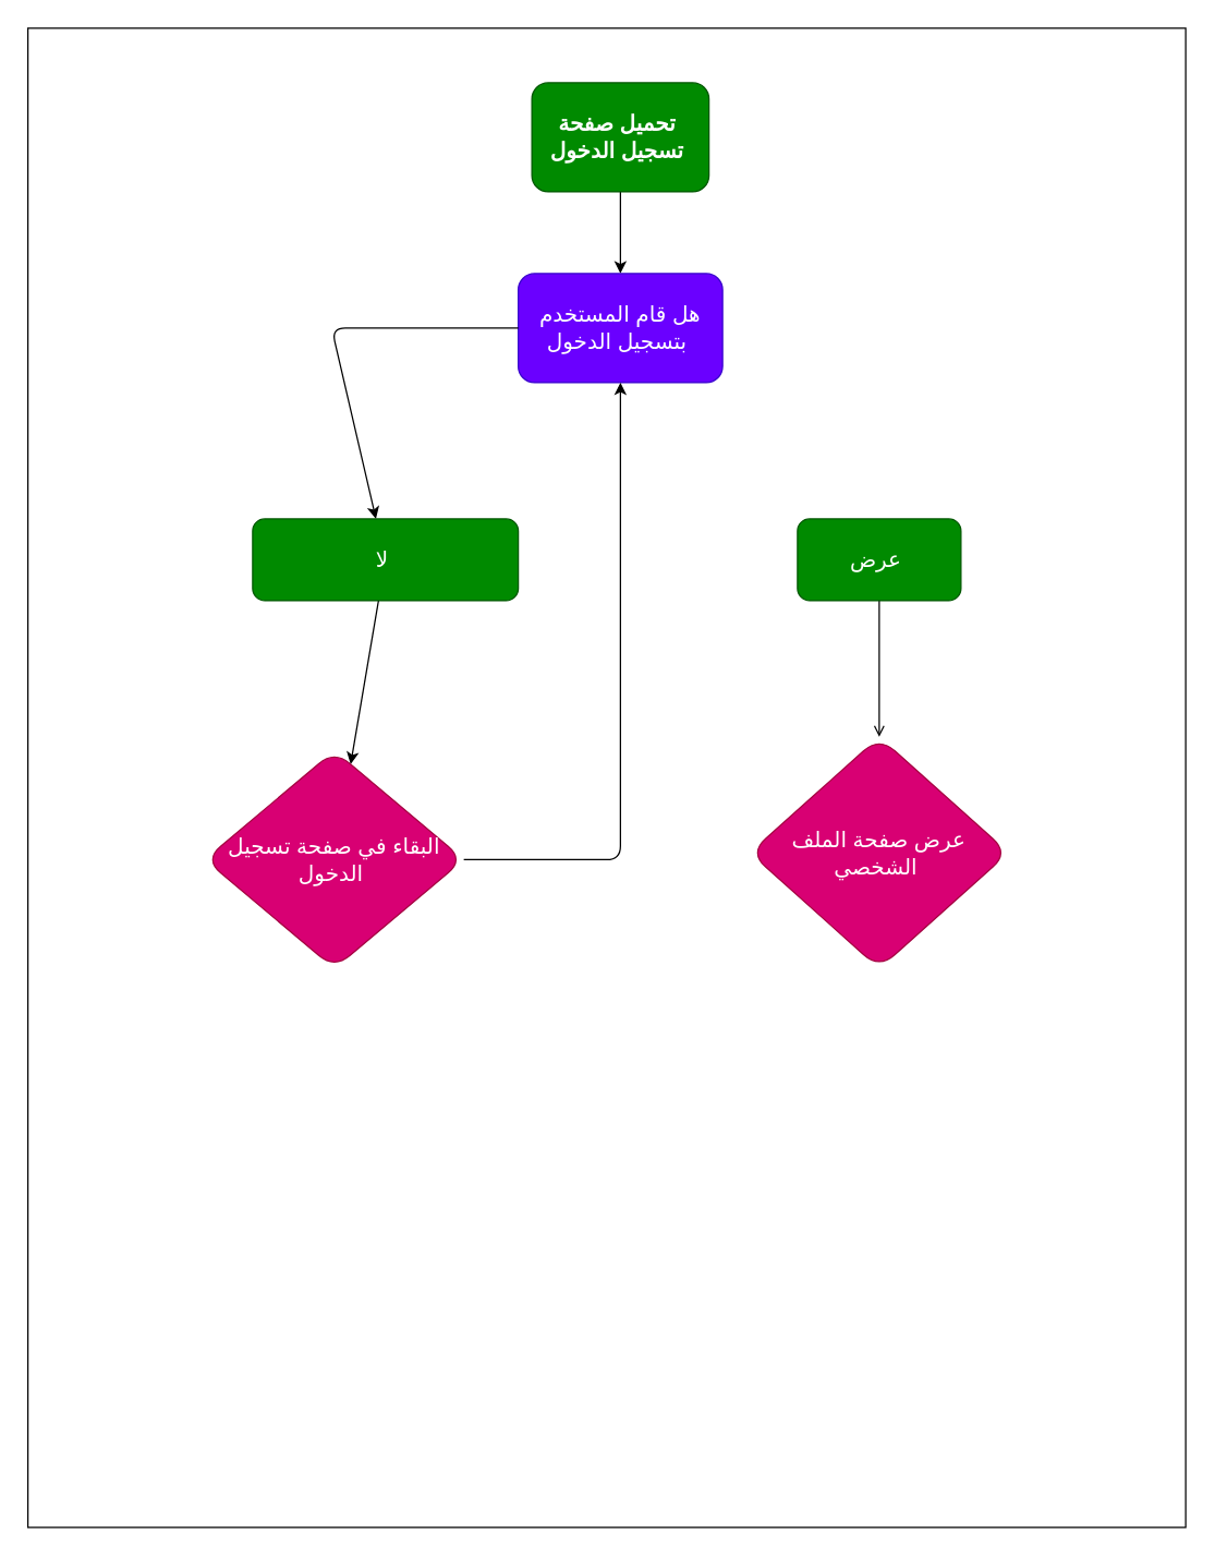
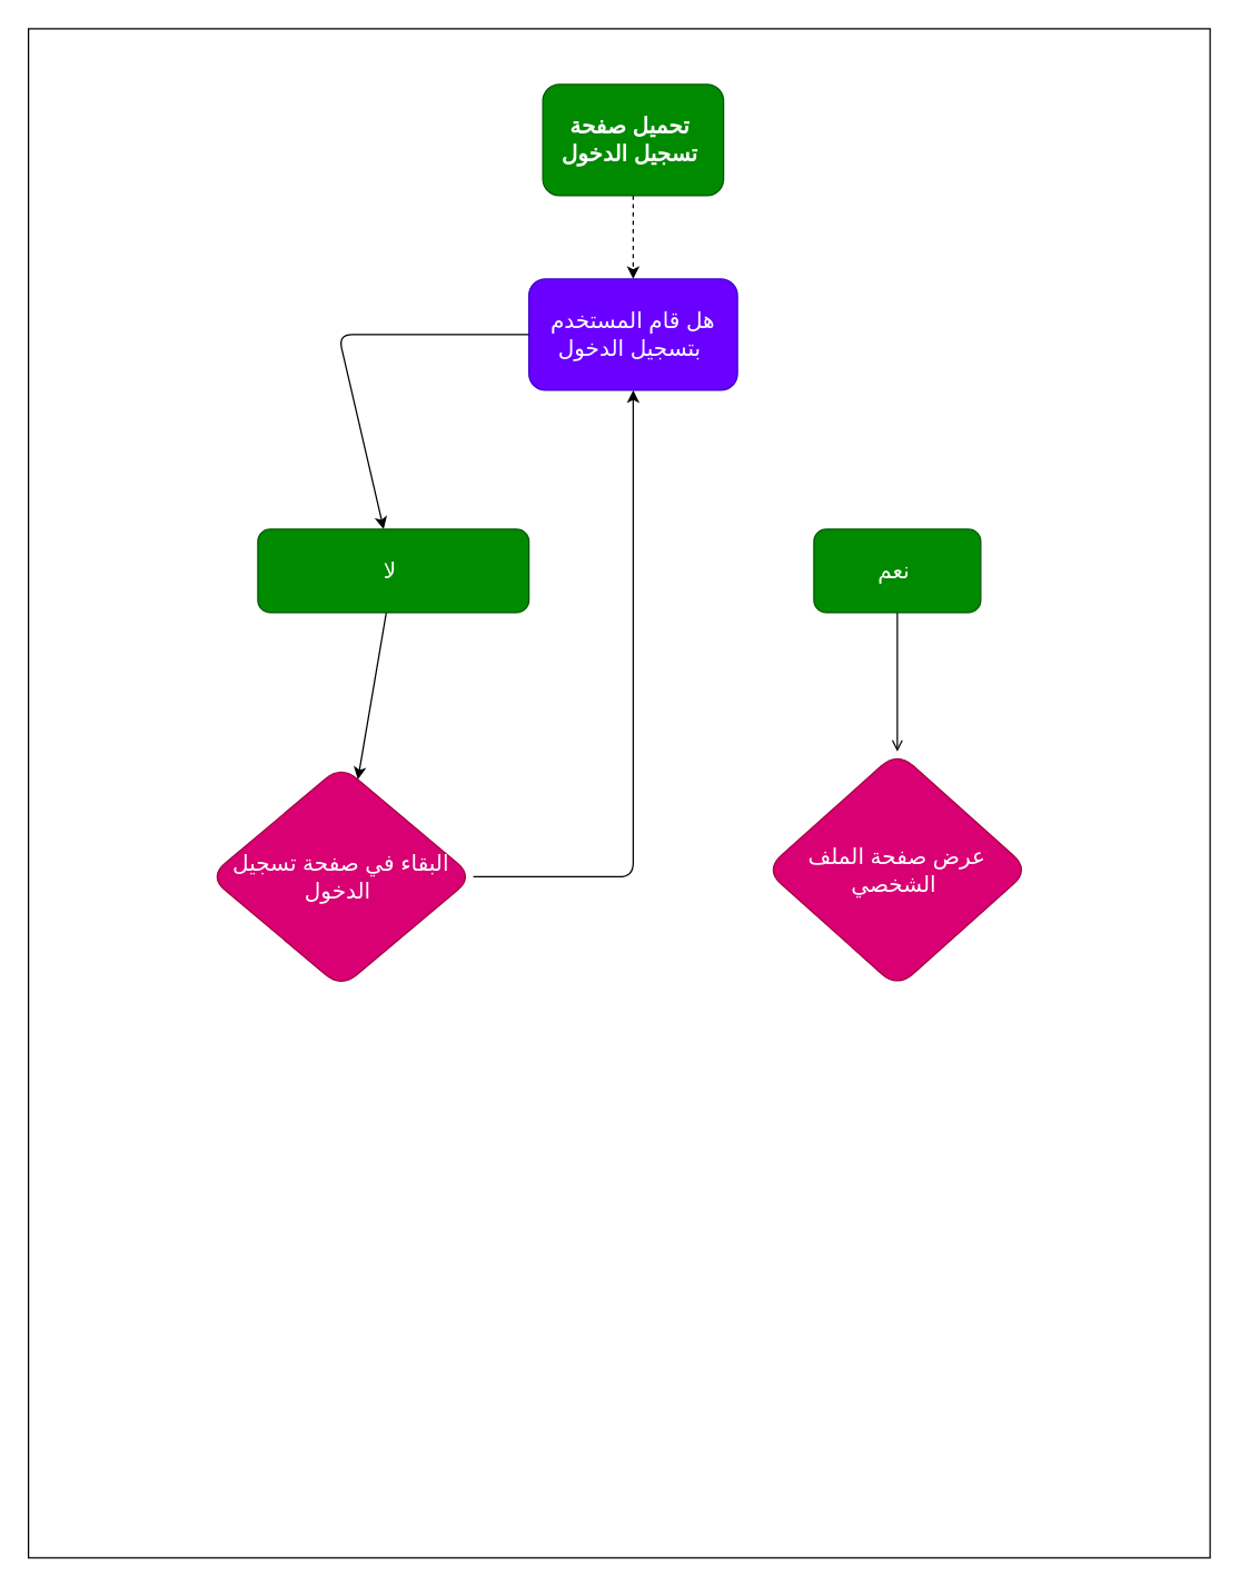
  <mxCell id="0" />
  <mxCell id="1" parent="0" />
  <mxCell id="2" value="" style="rounded=0;whiteSpace=wrap;html=1;fontSize=16;" parent="1" vertex="1"><mxGeometry width="850" height="1100" as="geometry" x="20" y="20" /></mxCell>
- <mxCell id="3" value="" style="edgeStyle=none;html=1;fontSize=16;" parent="1" source="4" target="5" edge="1"><mxGeometry relative="1" as="geometry" /></mxCell>
+ <mxCell id="3" value="" style="edgeStyle=none;html=1;fontSize=16;dashed=1;" parent="1" source="4" target="5" edge="1"><mxGeometry relative="1" as="geometry" /></mxCell>
  <mxCell id="4" value="&lt;b&gt;تحميل صفحة&amp;nbsp;&lt;br style=&quot;font-size: 16px;&quot;&gt;تسجيل الدخول&amp;nbsp;&lt;/b&gt;" style="rounded=1;whiteSpace=wrap;html=1;fillColor=#008a00;fontColor=#ffffff;strokeColor=#005700;fontSize=16;" parent="1" vertex="1"><mxGeometry x="390" y="60" width="130" height="80" as="geometry" /></mxCell>
  <mxCell id="5" value="هل قام المستخدم بتسجيل الدخول&amp;nbsp;" style="whiteSpace=wrap;html=1;fillColor=#6a00ff;strokeColor=#3700CC;fontColor=#ffffff;rounded=1;fontSize=16;" parent="1" vertex="1"><mxGeometry x="380" y="200" width="150" height="80" as="geometry" /></mxCell>
  <mxCell id="6" value="" style="edgeStyle=none;html=1;fontSize=16;endArrow=open;" parent="1" source="7" target="11" edge="1"><mxGeometry relative="1" as="geometry" /></mxCell>
- <mxCell id="7" value="عرض&amp;nbsp;" style="whiteSpace=wrap;html=1;fillColor=#008a00;strokeColor=#005700;fontColor=#ffffff;rounded=1;fontSize=16;" parent="1" vertex="1"><mxGeometry x="585" y="380" width="120" height="60" as="geometry" /></mxCell>
+ <mxCell id="7" value="نعم&amp;nbsp;" style="whiteSpace=wrap;html=1;fillColor=#008a00;strokeColor=#005700;fontColor=#ffffff;rounded=1;fontSize=16;" parent="1" vertex="1"><mxGeometry x="585" y="380" width="120" height="60" as="geometry" /></mxCell>
  <mxCell id="8" value="" style="edgeStyle=none;html=1;exitX=0;exitY=0.5;exitDx=0;exitDy=0;fontSize=16;" parent="1" source="5" target="10" edge="1"><mxGeometry relative="1" as="geometry"><mxPoint x="323" y="230" as="sourcePoint" /><Array as="points"><mxPoint x="243" y="240" /></Array></mxGeometry></mxCell>
  <mxCell id="9" value="" style="edgeStyle=none;html=1;fontSize=16;" parent="1" source="10" target="13" edge="1"><mxGeometry relative="1" as="geometry" /></mxCell>
  <mxCell id="10" value="لا&amp;nbsp;" style="whiteSpace=wrap;html=1;fillColor=#008a00;strokeColor=#005700;fontColor=#ffffff;rounded=1;fontSize=16;" parent="1" vertex="1"><mxGeometry x="185" y="380" width="195" height="60" as="geometry" /></mxCell>
  <mxCell id="11" value="عرض صفحة الملف الشخصي&amp;nbsp;" style="rhombus;whiteSpace=wrap;html=1;fillColor=#d80073;strokeColor=#A50040;fontColor=#ffffff;rounded=1;arcSize=31;fontSize=16;" parent="1" vertex="1"><mxGeometry x="550" y="540" width="190" height="170" as="geometry" /></mxCell>
  <mxCell id="12" style="edgeStyle=none;html=1;entryX=0.5;entryY=1;entryDx=0;entryDy=0;fontSize=16;" edge="1" parent="1" source="13" target="5"><mxGeometry relative="1" as="geometry"><Array as="points"><mxPoint x="455" y="630" /></Array></mxGeometry></mxCell>
  <mxCell id="13" value="البقاء في صفحة تسجيل الدخول&amp;nbsp;" style="rhombus;whiteSpace=wrap;html=1;fillColor=#d80073;strokeColor=#A50040;fontColor=#ffffff;rounded=1;arcSize=30;fontSize=16;" parent="1" vertex="1"><mxGeometry x="150" y="550" width="190" height="160" as="geometry" /></mxCell>
